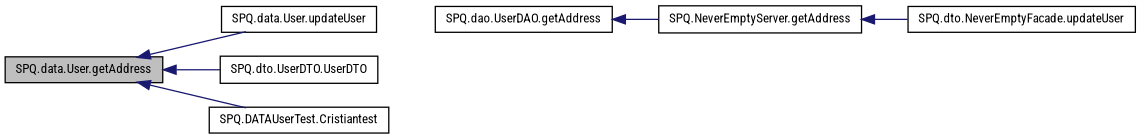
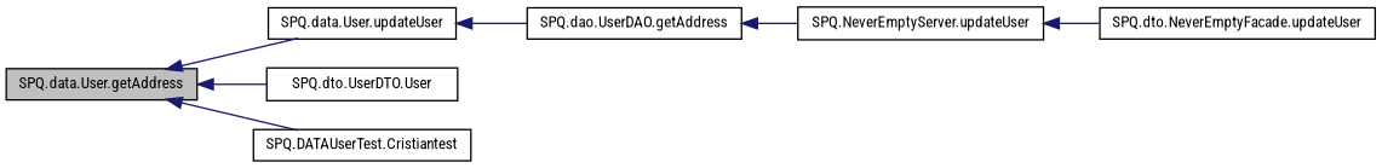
  digraph {
    fontname="Roboto Condensed"
    rankdir=LR
    node [color=black fillcolor=white fontname="Roboto Condensed" fontsize=10 shape=record style=filled]
    edge [color=midnightblue dir=back fontname="Roboto Condensed" fontsize=10 labelfontname=Helvetica labelfontsize=10 style=solid]
    n1 [fillcolor=grey75 fontcolor=black height=0.2 label="SPQ.data.User.getAddress" width=0.4]
    n2 [height=0.2 label="SPQ.data.User.updateUser" width=0.4]
-   n3 [height=0.2 label="SPQ.dto.UserDTO.UserDTO" width=0.4]
+   n3 [height=0.2 label="SPQ.dto.UserDTO.User" width=0.4]
    n4 [height=0.2 label="SPQ.DATAUserTest.Cristiantest" width=0.4]
    n5 [height=0.2 label="SPQ.dao.UserDAO.getAddress" width=0.4]
-   n6 [height=0.2 label="SPQ.NeverEmptyServer.getAddress" width=0.4]
+   n6 [height=0.2 label="SPQ.NeverEmptyServer.updateUser" width=0.4]
    n7 [height=0.2 label="SPQ.dto.NeverEmptyFacade.updateUser" width=0.4]
    n1 -> n2
    n1 -> n3
    n1 -> n4
+   n2 -> n5
    n5 -> n6
    n6 -> n7
  }
